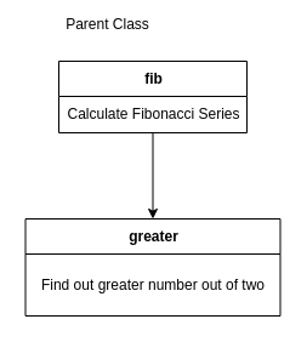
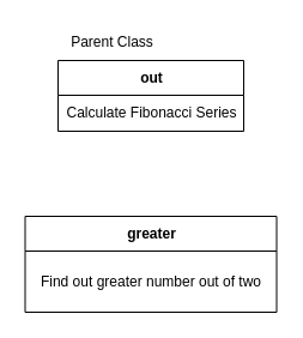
  <mxCell id="0" />
  <mxCell id="1" parent="0" />
- <mxCell id="2" value="fib" style="swimlane;fontStyle=1;align=center;verticalAlign=middle;childLayout=stackLayout;horizontal=1;startSize=29;horizontalStack=0;resizeParent=1;resizeParentMax=0;resizeLast=0;collapsible=0;marginBottom=0;html=1;" vertex="1" parent="1"><mxGeometry x="48" y="50" width="155" height="59" as="geometry" /></mxCell>
+ <mxCell id="2" value="out" style="swimlane;fontStyle=1;align=center;verticalAlign=middle;childLayout=stackLayout;horizontal=1;startSize=29;horizontalStack=0;resizeParent=1;resizeParentMax=0;resizeLast=0;collapsible=0;marginBottom=0;html=1;" vertex="1" parent="1"><mxGeometry x="48" y="50" width="155" height="59" as="geometry" /></mxCell>
  <mxCell id="3" value="Calculate Fibonacci Series" style="text;html=1;align=center;verticalAlign=middle;resizable=0;points=[];autosize=1;strokeColor=none;fillColor=none;" vertex="1" parent="2"><mxGeometry y="29" width="155" height="30" as="geometry" /></mxCell>
  <mxCell id="4" value="greater" style="swimlane;fontStyle=1;align=center;verticalAlign=middle;childLayout=stackLayout;horizontal=1;startSize=29;horizontalStack=0;resizeParent=1;resizeParentMax=0;resizeLast=0;collapsible=0;marginBottom=0;html=1;" vertex="1" parent="1"><mxGeometry x="20.5" y="180" width="210" height="80" as="geometry" /></mxCell>
  <mxCell id="5" value="Find out greater number out of two" style="text;html=1;strokeColor=none;fillColor=none;align=center;verticalAlign=middle;spacingLeft=4;spacingRight=4;overflow=hidden;rotatable=0;points=[[0,0.5],[1,0.5]];portConstraint=eastwest;" vertex="1" parent="4"><mxGeometry y="29" width="210" height="51" as="geometry" /></mxCell>
- <mxCell id="6" style="edgeStyle=orthogonalEdgeStyle;rounded=0;orthogonalLoop=1;jettySize=auto;html=1;" edge="1" parent="1" source="3" target="4"><mxGeometry relative="1" as="geometry" /></mxCell>
- <mxCell id="7" value="Parent Class" style="text;html=1;align=center;verticalAlign=middle;resizable=0;points=[];autosize=1;strokeColor=none;fillColor=none;" vertex="1" parent="1"><mxGeometry x="43" y="5" width="90" height="30" as="geometry" /></mxCell>
+ <mxCell id="7" value="Parent Class" style="text;html=1;align=center;verticalAlign=middle;resizable=0;points=[];autosize=1;strokeColor=none;fillColor=none;" vertex="1" parent="1"><mxGeometry x="48" y="20" width="90" height="30" as="geometry" /></mxCell>
